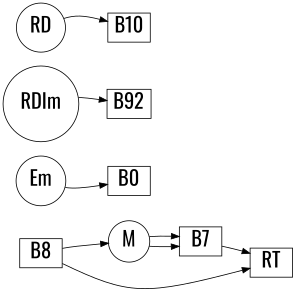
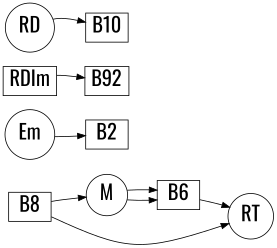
  strict digraph {
    fontname=Oswald
    rankdir=LR
    remincross=true
    splines=curved
    node [fontname=Oswald fontsize=26 shape=box]
    edge [fontname=Oswald]
    B8
-   RT
+   RT [shape=circle]
    M [shape=circle]
-   B2 [label=B0]
+   B2
    Em [shape=circle]
-   B6 [label=B7]
+   B6
    n7 [label=B92]
-   RDIm [shape=circle]
+   RDIm
    B10
    RD [shape=circle]
    B8 -> M
    RT -> B8
    M -> B6
    Em -> B2
    B6 -> RT
    B6 -> M
    RDIm -> n7
    RD -> B10
  }
